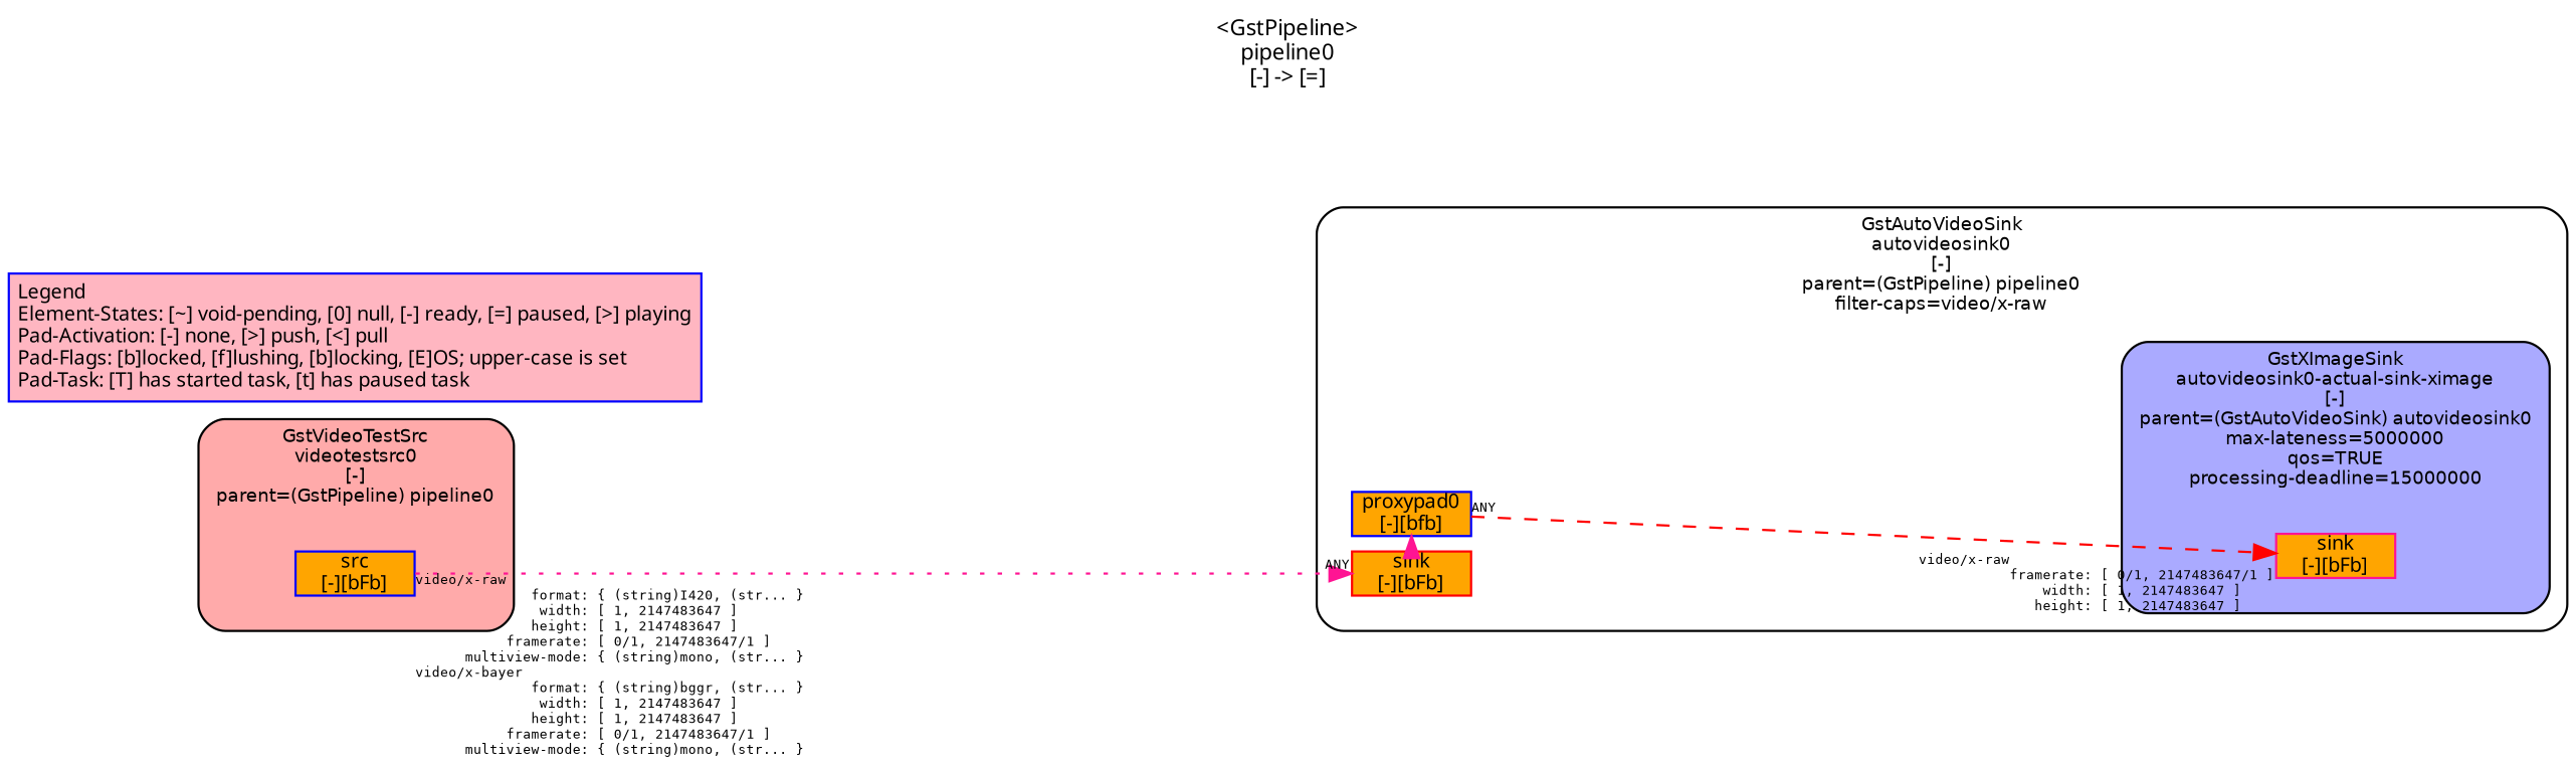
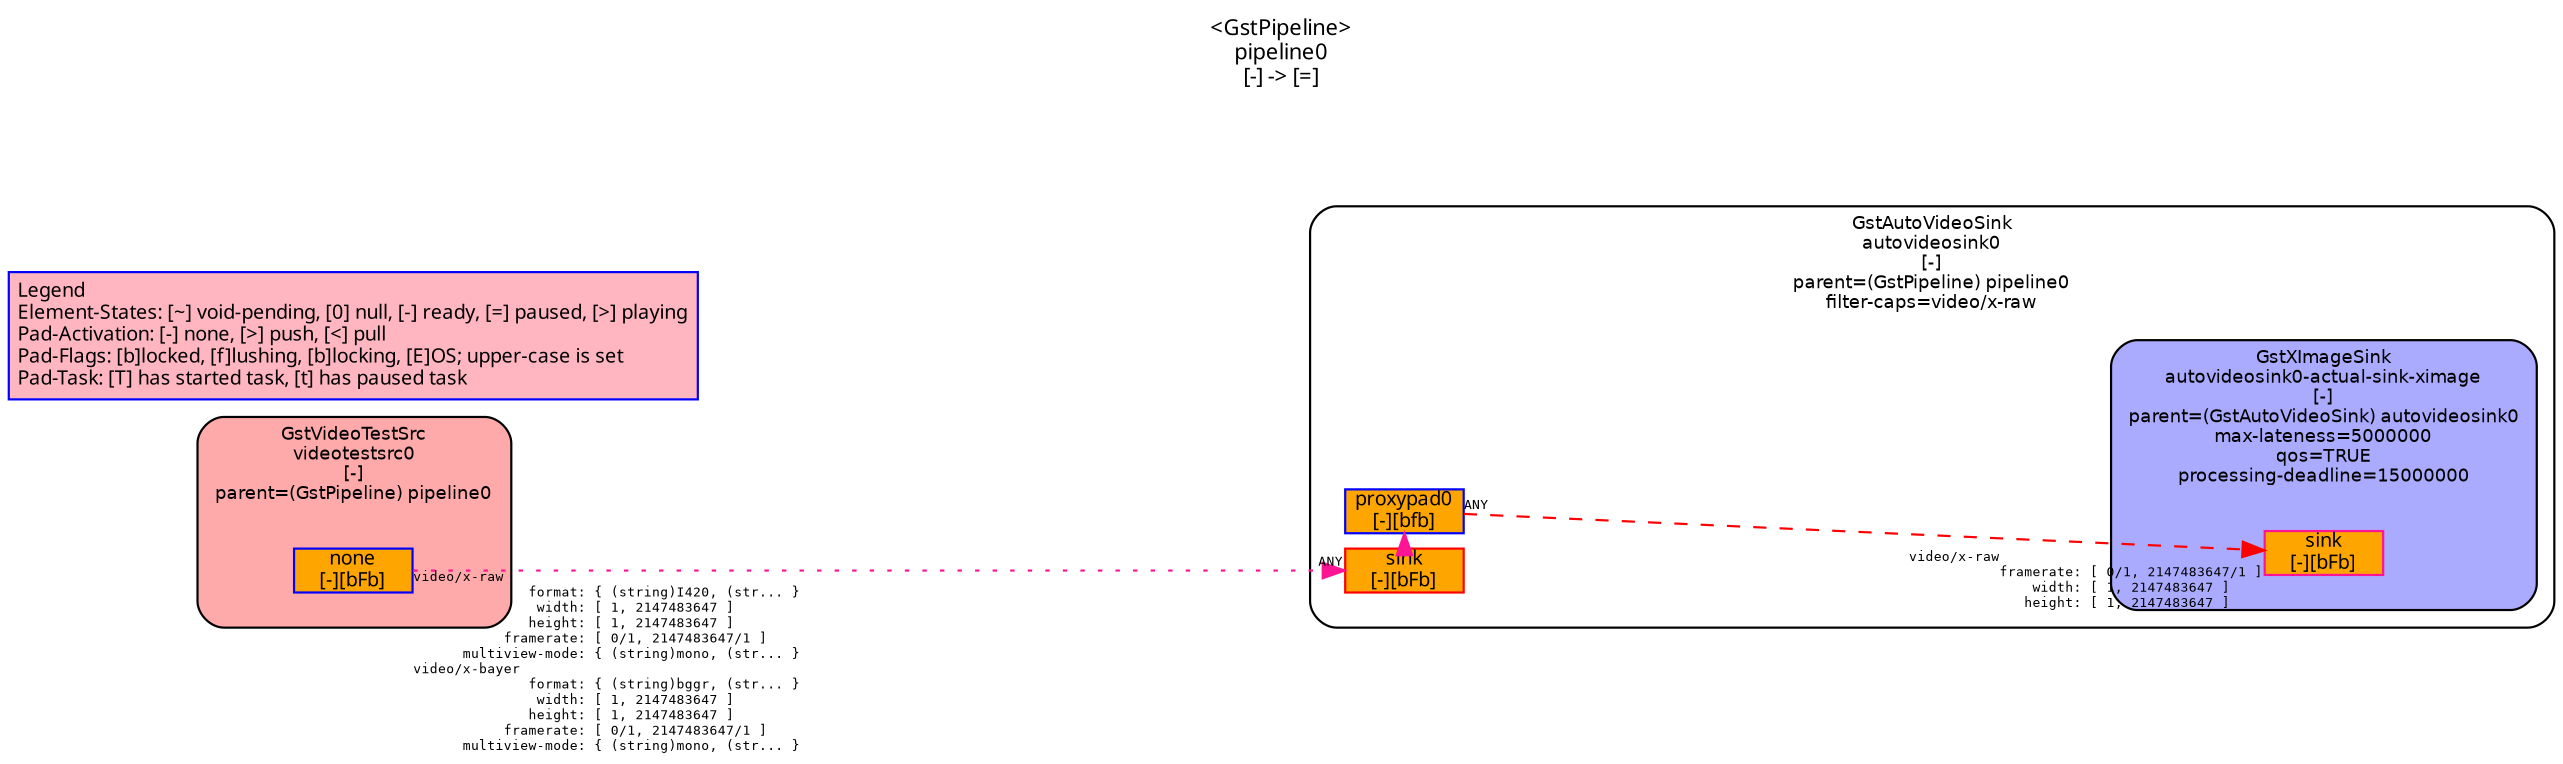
  digraph {
    fontname=sans
    fontsize=10
    label="<GstPipeline>\npipeline0\n[-] -> [=]"
    labelloc=t
    nodesep=.1
    rankdir=LR
    ranksep=.2
    node [color=blue fillcolor=orange fontname=sans fontsize=9 margin="0.0,0.0" shape=box style="filled,solid"]
    edge [fontname=monospace fontsize=9 labelangle=0 labeldistance=10 labelfontsize=6 color=deeppink style=dotted]
    n1 [height=0.2 label="proxypad0\n[-][bfb]"]
    n2 [color=red height=0.2 label="sink\n[-][bFb]"]
    n3 [color=deeppink height=0.2 label="sink\n[-][bFb]"]
-   n4 [height=0.2 label="src\n[-][bFb]"]
+   n4 [height=0.2 label="none\n[-][bFb]"]
    n5 [label="Legend\lElement-States: [~] void-pending, [0] null, [-] ready, [=] paused, [>] playing\lPad-Activation: [-] none, [>] push, [<] pull\lPad-Flags: [b]locked, [f]lushing, [b]locking, [E]OS; upper-case is set\lPad-Task: [T] has started task, [t] has paused task\l" margin="0.05,0.05" style=filled fillcolor=lightpink]
    subgraph cluster_1 {
      color=black
      fillcolor="#ffffff"
      fontname="Bitstream Vera Sans"
      fontsize=8
      label="GstAutoVideoSink\nautovideosink0\n[-]\nparent=(GstPipeline) pipeline0\nfilter-caps=video/x-raw"
      style="filled,rounded"
      subgraph cluster_2 {
        color=black
        fillcolor="#ffffff"
        fontname="Bitstream Vera Sans"
        fontsize=8
        label=""
        style=invis
        n1
        n2
      }
      subgraph cluster_3 {
        color=black
        fillcolor="#aaaaff"
        fontname="Bitstream Vera Sans"
        fontsize=8
        label="GstXImageSink\nautovideosink0-actual-sink-ximage\n[-]\nparent=(GstAutoVideoSink) autovideosink0\nmax-lateness=5000000\nqos=TRUE\nprocessing-deadline=15000000"
        style="filled,rounded"
        subgraph cluster_4 {
          color=black
          fillcolor="#aaaaff"
          fontname="Bitstream Vera Sans"
          fontsize=8
          label=""
          style=invis
          n3
        }
      }
    }
    subgraph cluster_5 {
      color=black
      fillcolor="#ffaaaa"
      fontname="Bitstream Vera Sans"
      fontsize=8
      label="GstVideoTestSrc\nvideotestsrc0\n[-]\nparent=(GstPipeline) pipeline0"
      style="filled,rounded"
      subgraph cluster_6 {
        color=black
        fillcolor="#ffaaaa"
        fontname="Bitstream Vera Sans"
        fontsize=8
        label=""
        style=invis
        n4
      }
    }
    n1 -> n3 [headlabel="video/x-raw\l           framerate: [ 0/1, 2147483647/1 ]\l               width: [ 1, 2147483647 ]\l              height: [ 1, 2147483647 ]\l" label="                                                  " taillabel=ANY color=red style=dashed]
    n2 -> n1 [minlen=0 labelangle="" labeldistance=""]
    n4 -> n2 [headlabel=ANY label="                                                  " taillabel="video/x-raw\l              format: { (string)I420, (str... }\l               width: [ 1, 2147483647 ]\l              height: [ 1, 2147483647 ]\l           framerate: [ 0/1, 2147483647/1 ]\l      multiview-mode: { (string)mono, (str... }\lvideo/x-bayer\l              format: { (string)bggr, (str... }\l               width: [ 1, 2147483647 ]\l              height: [ 1, 2147483647 ]\l           framerate: [ 0/1, 2147483647/1 ]\l      multiview-mode: { (string)mono, (str... }\l"]
  }
